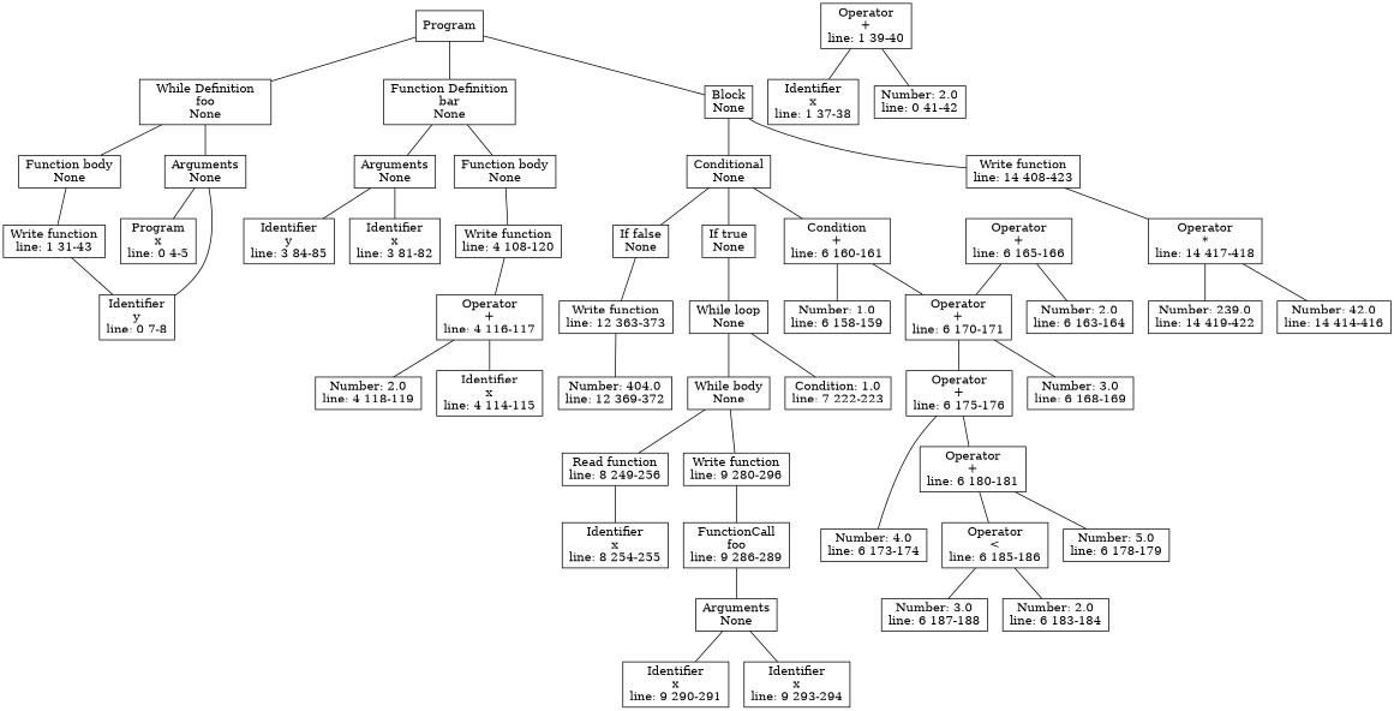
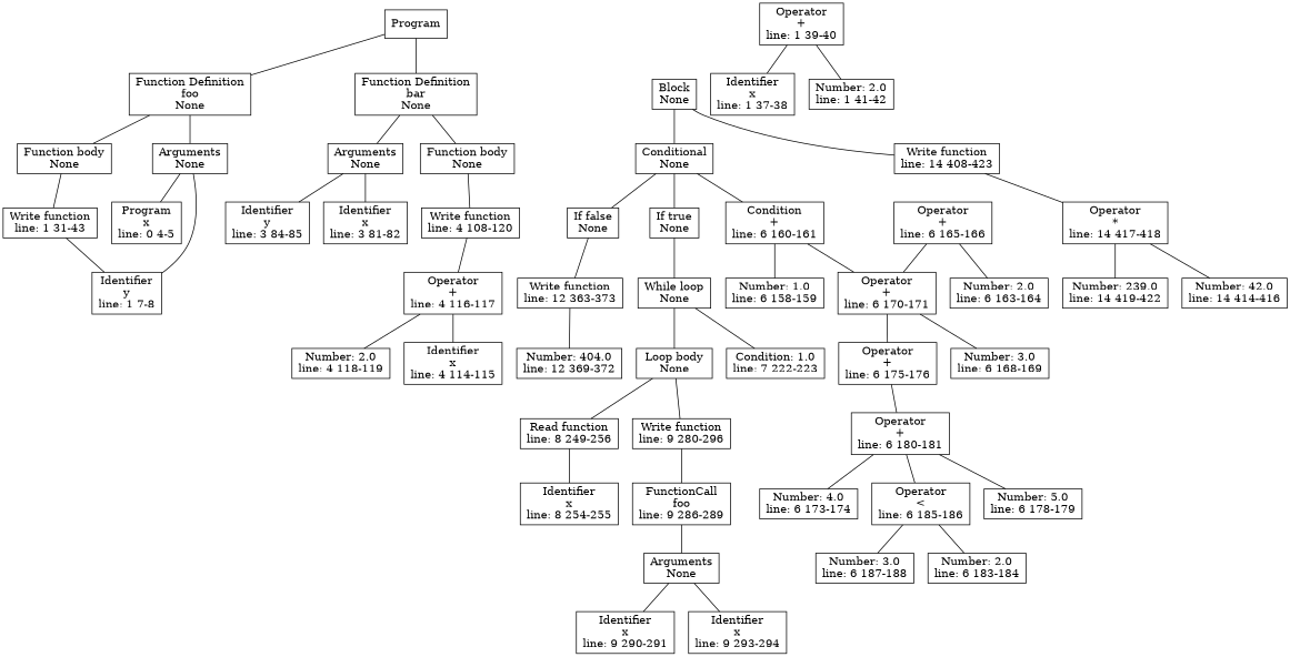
  graph {
    node [shape=box]
    n1 [label=Program]
-   n2 [label="While Definition\nfoo\nNone"]
+   n2 [label="Function Definition\nfoo\nNone"]
    n3 [label="Function Definition\nbar\nNone"]
    n4 [label="Block\nNone"]
    n5 [label="Arguments\nNone"]
    n6 [label="Function body\nNone"]
    n7 [label="Arguments\nNone"]
    n8 [label="Function body\nNone"]
    n9 [label="Conditional\nNone"]
    n10 [label="Write function\nline: 14 408-423"]
    n11 [label="Program\nx\nline: 0 4-5"]
-   n12 [label="Identifier\ny\nline: 0 7-8"]
+   n12 [label="Identifier\ny\nline: 1 7-8"]
    n13 [label="Write function\nline: 1 31-43"]
    n14 [label="Identifier\nx\nline: 3 81-82"]
    n15 [label="Identifier\ny\nline: 3 84-85"]
    n16 [label="Write function\nline: 4 108-120"]
    n17 [label="Condition\n+\nline: 6 160-161"]
    n18 [label="If true\nNone"]
    n19 [label="If false\nNone"]
    n20 [label="Operator\n*\nline: 14 417-418"]
    n21 [label="Operator\n+\nline: 4 116-117"]
    n22 [label="Number: 1.0\nline: 6 158-159"]
    n23 [label="Operator\n+\nline: 6 170-171"]
    n24 [label="While loop\nNone"]
    n25 [label="Write function\nline: 12 363-373"]
    n26 [label="Number: 42.0\nline: 14 414-416"]
    n27 [label="Number: 239.0\nline: 14 419-422"]
    n28 [label="Operator\n+\nline: 1 39-40"]
    n29 [label="Identifier\nx\nline: 1 37-38"]
-   n30 [label="Number: 2.0\nline: 0 41-42"]
+   n30 [label="Number: 2.0\nline: 1 41-42"]
    n31 [label="Identifier\nx\nline: 4 114-115"]
    n32 [label="Number: 2.0\nline: 4 118-119"]
    n33 [label="Operator\n+\nline: 6 165-166"]
    n34 [label="Number: 2.0\nline: 6 163-164"]
    n35 [label="Condition: 1.0\nline: 7 222-223"]
-   n36 [label="While body\nNone"]
+   n36 [label="Loop body\nNone"]
    n37 [label="Number: 404.0\nline: 12 369-372"]
    n38 [label="Number: 3.0\nline: 6 168-169"]
    n39 [label="Operator\n+\nline: 6 175-176"]
    n40 [label="Read function\nline: 8 249-256"]
    n41 [label="Write function\nline: 9 280-296"]
    n42 [label="Number: 4.0\nline: 6 173-174"]
    n43 [label="Operator\n+\nline: 6 180-181"]
    n44 [label="Identifier\nx\nline: 8 254-255"]
    n45 [label="FunctionCall\nfoo\nline: 9 286-289"]
    n46 [label="Number: 5.0\nline: 6 178-179"]
    n47 [label="Operator\n<\nline: 6 185-186"]
    n48 [label="Arguments\nNone"]
    n49 [label="Number: 2.0\nline: 6 183-184"]
    n50 [label="Number: 3.0\nline: 6 187-188"]
    n51 [label="Identifier\nx\nline: 9 290-291"]
    n52 [label="Identifier\nx\nline: 9 293-294"]
    n1 -- n2
    n1 -- n3
-   n1 -- n4
    n2 -- n5
    n2 -- n6
    n3 -- n7
    n3 -- n8
    n4 -- n9
    n4 -- n10
    n5 -- n11
    n5 -- n12
    n6 -- n13
    n7 -- n14
    n7 -- n15
    n8 -- n16
    n9 -- n17
    n9 -- n18
    n9 -- n19
    n10 -- n20
    n13 -- n12
    n16 -- n21
    n17 -- n22
    n17 -- n23
    n18 -- n24
    n19 -- n25
    n20 -- n26
    n20 -- n27
    n21 -- n31
    n21 -- n32
    n23 -- n38
    n23 -- n39
    n24 -- n35
    n24 -- n36
    n25 -- n37
    n28 -- n29
    n28 -- n30
    n33 -- n23
    n33 -- n34
    n36 -- n40
    n36 -- n41
-   n39 -- n42
+   n43 -- n42
    n39 -- n43
    n40 -- n44
    n41 -- n45
    n43 -- n46
    n43 -- n47
    n45 -- n48
    n47 -- n49
    n47 -- n50
    n48 -- n51
    n48 -- n52
  }
